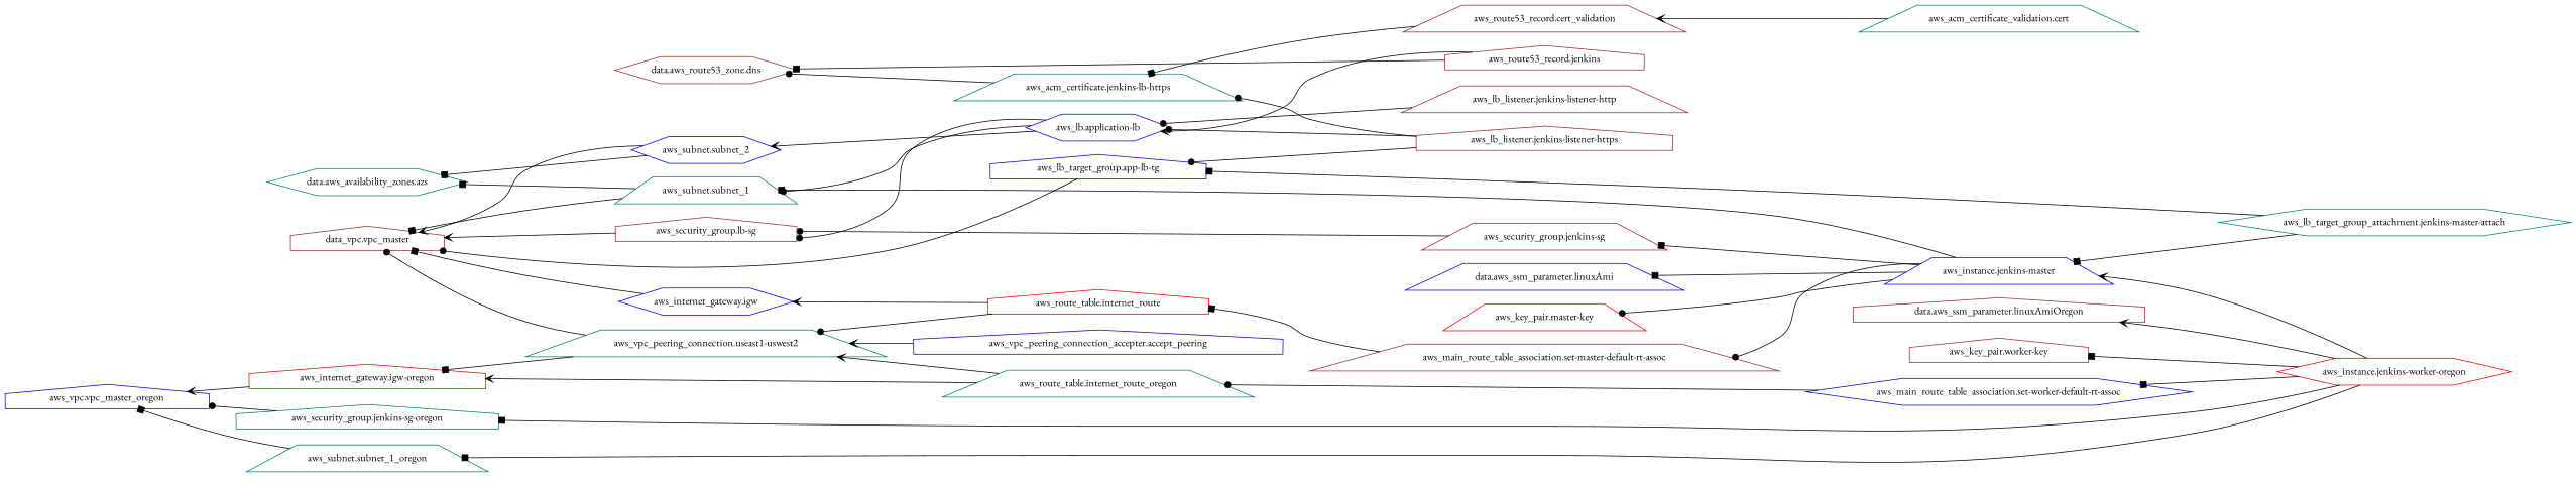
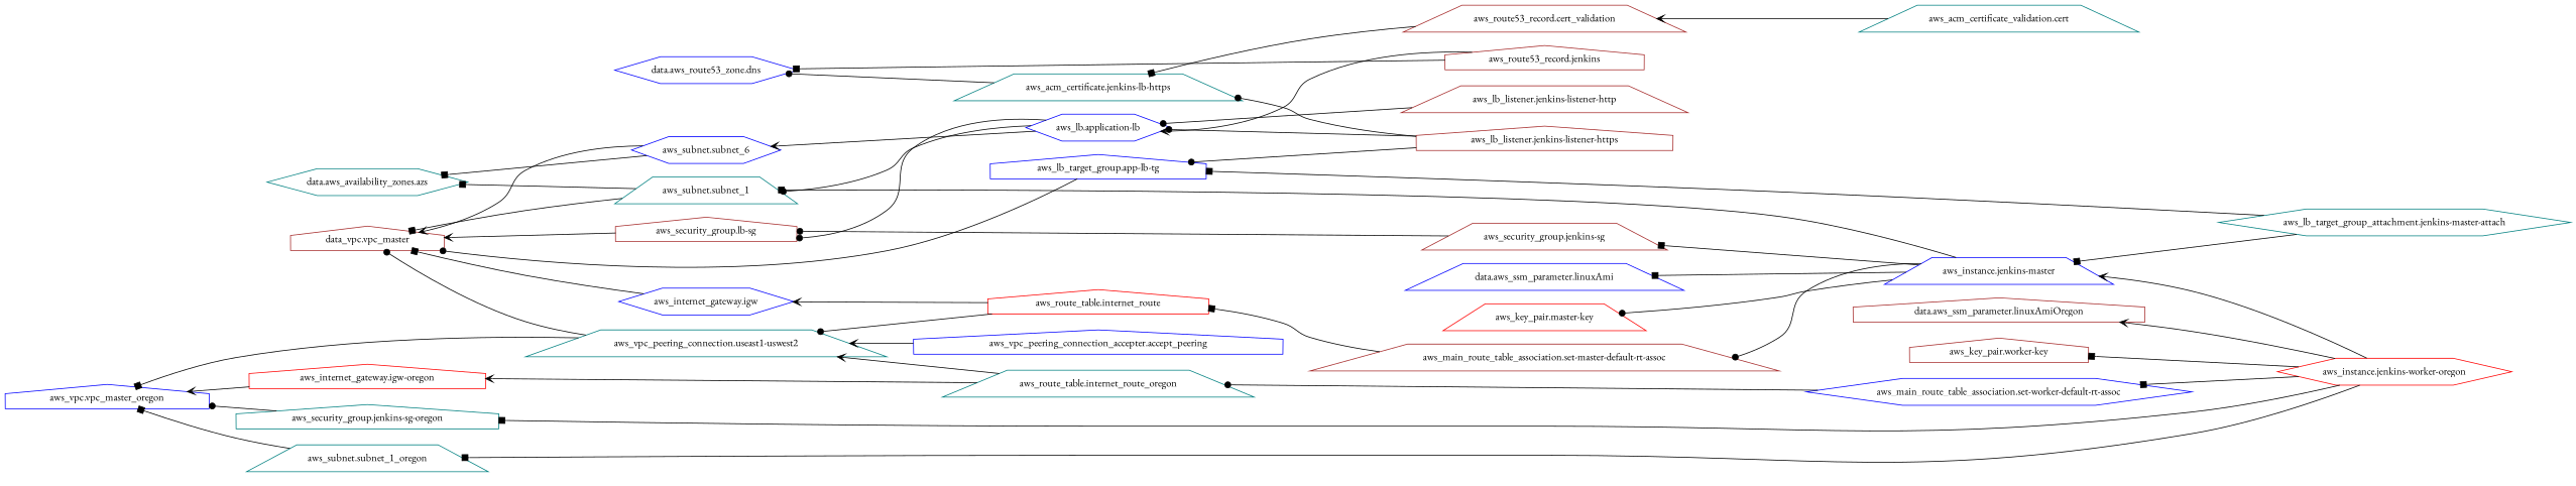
  digraph {
    fontname="EB Garamond"
    rankdir=RL
    node [color=brown fontname="EB Garamond" shape=trapezium]
    edge [arrowhead=box fontname="EB Garamond"]
    n1 [color=teal label="data.aws_availability_zones.azs" shape=hexagon]
-   n2 [label="data.aws_route53_zone.dns" shape=hexagon]
+   n2 [color=blue label="data.aws_route53_zone.dns" shape=hexagon]
    n3 [color=blue label="data.aws_ssm_parameter.linuxAmi"]
    n4 [label="data.aws_ssm_parameter.linuxAmiOregon" shape=house]
    n5 [color=teal label="aws_acm_certificate.jenkins-lb-https"]
    n6 [color=teal label="aws_acm_certificate_validation.cert"]
    n7 [label="aws_route53_record.cert_validation"]
    n8 [color=blue label="aws_instance.jenkins-master"]
    n9 [color=red label="aws_key_pair.master-key"]
    n10 [label="aws_main_route_table_association.set-master-default-rt-assoc"]
    n11 [label="aws_security_group.jenkins-sg"]
    n12 [color=teal label="aws_subnet.subnet_1"]
    n13 [color=red label="aws_route_table.internet_route" shape=house]
    n14 [label="aws_security_group.lb-sg" shape=house]
    n15 [label="data_vpc.vpc_master" shape=house]
    n16 [color=red label="aws_instance.jenkins-worker-oregon" shape=hexagon]
    n17 [label="aws_key_pair.worker-key" shape=house]
    n18 [color=blue label="aws_main_route_table_association.set-worker-default-rt-assoc" shape=hexagon]
    n19 [color=teal label="aws_security_group.jenkins-sg-oregon" shape=house]
    n20 [color=teal label="aws_subnet.subnet_1_oregon"]
    n21 [color=teal label="aws_route_table.internet_route_oregon"]
    n22 [color=blue label="aws_vpc.vpc_master_oregon" shape=house]
    n23 [color=blue label="aws_internet_gateway.igw" shape=hexagon]
    n24 [color=red label="aws_internet_gateway.igw-oregon" shape=house]
    n25 [color=blue label="aws_lb.application-lb" shape=hexagon]
-   n26 [color=blue label="aws_subnet.subnet_2" shape=hexagon]
+   n26 [color=blue label="aws_subnet.subnet_6" shape=hexagon]
    n27 [label="aws_lb_listener.jenkins-listener-http"]
    n28 [label="aws_lb_listener.jenkins-listener-https" shape=house]
    n29 [color=blue label="aws_lb_target_group.app-lb-tg" shape=house]
    n30 [color=teal label="aws_lb_target_group_attachment.jenkins-master-attach" shape=hexagon]
    n31 [color=teal label="aws_vpc_peering_connection.useast1-uswest2"]
    n32 [label="aws_route53_record.jenkins" shape=house]
    n33 [color=blue label="aws_vpc_peering_connection_accepter.accept_peering" shape=house]
    n5 -> n2 [arrowhead=dot]
    n6 -> n7 [arrowhead=vee]
    n7 -> n5
    n8 -> n3
    n8 -> n9 [arrowhead=dot]
    n8 -> n10 [arrowhead=dot]
    n8 -> n11
    n8 -> n12
    n10 -> n13
    n11 -> n14 [arrowhead=dot]
    n12 -> n1
    n12 -> n15
    n13 -> n23 [arrowhead=vee]
    n13 -> n31 [arrowhead=dot]
    n14 -> n15 [arrowhead=vee]
    n16 -> n4 [arrowhead=vee]
    n16 -> n8 [arrowhead=vee]
    n16 -> n17
    n16 -> n18
    n16 -> n19
    n16 -> n20
    n18 -> n21 [arrowhead=dot]
    n19 -> n22 [arrowhead=dot]
    n20 -> n22
    n21 -> n24 [arrowhead=vee]
    n21 -> n31 [arrowhead=vee]
    n23 -> n15
    n24 -> n22 [arrowhead=vee]
    n25 -> n12 [arrowhead=dot]
    n25 -> n14 [arrowhead=dot]
    n25 -> n26 [arrowhead=vee]
    n26 -> n1
    n26 -> n15 [arrowhead=vee]
    n27 -> n25 [arrowhead=dot]
    n28 -> n5 [arrowhead=dot]
    n28 -> n25 [arrowhead=dot]
    n28 -> n29 [arrowhead=dot]
    n29 -> n15 [arrowhead=dot]
    n30 -> n8
    n30 -> n29
    n31 -> n15 [arrowhead=dot]
-   n31 -> n24
+   n31 -> n22
    n32 -> n2
    n32 -> n25 [arrowhead=vee]
    n33 -> n31 [arrowhead=vee]
  }
